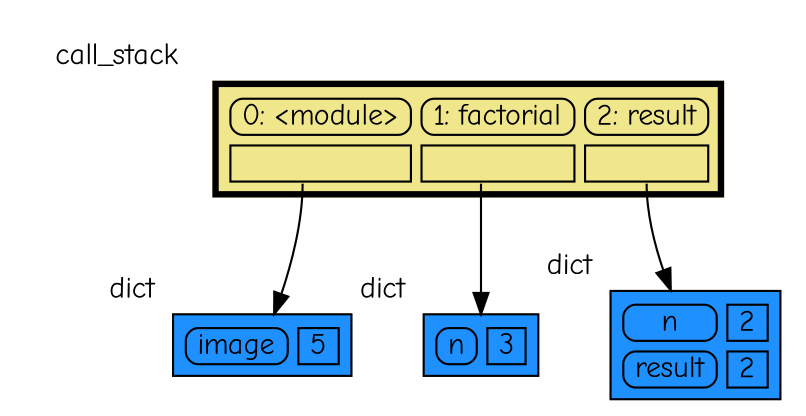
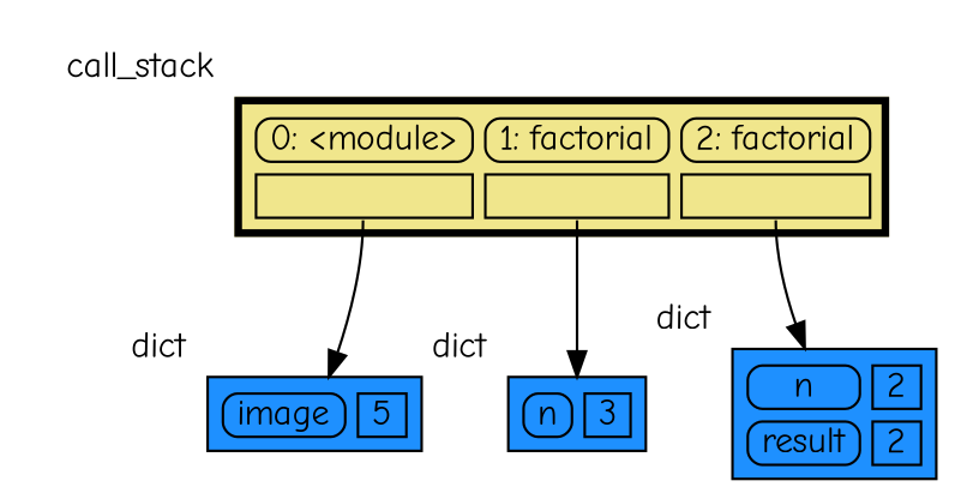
  digraph {
    fontname="Comic Neue"
    node [shape=plaintext xlabel=dict fontname="Comic Neue"]
    edge [style=solid fontname="Comic Neue" headport=table]
    n1 [label=< <TABLE BORDER="1" CELLBORDER="1" CELLSPACING="5" CELLPADDING="0" BGCOLOR="dodgerblue1" PORT="table">     <TR><TD BORDER="1" STYLE="ROUNDED"> image </TD><TD BORDER="1"> 5 </TD></TR> </TABLE> >]
    n2 [label=< <TABLE BORDER="1" CELLBORDER="1" CELLSPACING="5" CELLPADDING="0" BGCOLOR="dodgerblue1" PORT="table">     <TR><TD BORDER="1" STYLE="ROUNDED"> n </TD><TD BORDER="1"> 3 </TD></TR> </TABLE> >]
    n3 [label=< <TABLE BORDER="1" CELLBORDER="1" CELLSPACING="5" CELLPADDING="0" BGCOLOR="dodgerblue1" PORT="table">     <TR><TD BORDER="1" STYLE="ROUNDED"> n </TD><TD BORDER="1"> 2 </TD></TR>     <TR><TD BORDER="1" STYLE="ROUNDED"> result </TD><TD BORDER="1"> 2 </TD></TR> </TABLE> >]
-   n4 [label=< <TABLE BORDER="3" CELLBORDER="1" CELLSPACING="5" CELLPADDING="0" BGCOLOR="khaki" PORT="table">     <TR><TD BORDER="1" STYLE="ROUNDED"> 0: &lt;module&gt; </TD><TD BORDER="1" STYLE="ROUNDED"> 1: factorial </TD><TD BORDER="1" STYLE="ROUNDED"> 2: result </TD></TR>     <TR><TD BORDER="1" PORT="ref0"> </TD><TD BORDER="1" PORT="ref1"> </TD><TD BORDER="1" PORT="ref2"> </TD></TR> </TABLE> > xlabel=call_stack]
+   n4 [label=< <TABLE BORDER="3" CELLBORDER="1" CELLSPACING="5" CELLPADDING="0" BGCOLOR="khaki" PORT="table">     <TR><TD BORDER="1" STYLE="ROUNDED"> 0: &lt;module&gt; </TD><TD BORDER="1" STYLE="ROUNDED"> 1: factorial </TD><TD BORDER="1" STYLE="ROUNDED"> 2: factorial </TD></TR>     <TR><TD BORDER="1" PORT="ref0"> </TD><TD BORDER="1" PORT="ref1"> </TD><TD BORDER="1" PORT="ref2"> </TD></TR> </TABLE> > xlabel=call_stack]
    subgraph sub_1 {
      rank=same
      n1
      n2
      n3
    }
    n1 -> n2 [style=invis weight=10 headport=""]
    n2 -> n3 [style=invis weight=10 headport=""]
    n4 -> n1 [tailport=ref0]
    n4 -> n2 [tailport=ref1]
    n4 -> n3 [tailport=ref2]
  }
